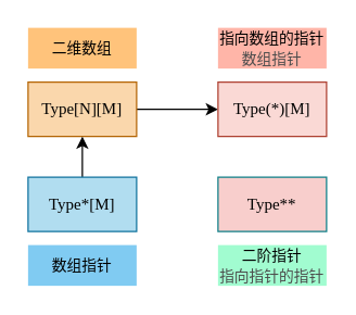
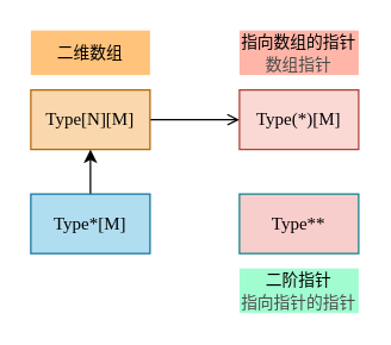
  <mxCell id="0" />
  <mxCell id="1" parent="0" />
- <mxCell id="2" value="" style="edgeStyle=orthogonalEdgeStyle;rounded=0;orthogonalLoop=1;jettySize=auto;html=1;" edge="1" parent="1" source="3" target="4"><mxGeometry relative="1" as="geometry" /></mxCell>
+ <mxCell id="2" value="" style="edgeStyle=orthogonalEdgeStyle;rounded=0;orthogonalLoop=1;jettySize=auto;html=1;endArrow=open;" edge="1" parent="1" source="3" target="4"><mxGeometry relative="1" as="geometry" /></mxCell>
  <mxCell id="3" value="&lt;font face=&quot;consolas&quot;&gt;Type[N][M]&lt;/font&gt;" style="rounded=0;whiteSpace=wrap;html=1;fillColor=#fad7ac;strokeColor=#b46504;" vertex="1" parent="1"><mxGeometry x="20" y="60" width="80" height="40" as="geometry" /></mxCell>
  <mxCell id="4" value="&lt;font face=&quot;consolas&quot;&gt;Type(*)[M]&lt;/font&gt;" style="rounded=0;whiteSpace=wrap;html=1;fillColor=#fad9d5;strokeColor=#ae4132;" vertex="1" parent="1"><mxGeometry x="160" y="60" width="80" height="40" as="geometry" /></mxCell>
  <mxCell id="5" value="" style="edgeStyle=orthogonalEdgeStyle;rounded=0;orthogonalLoop=1;jettySize=auto;html=1;" edge="1" source="6" target="3" parent="1"><mxGeometry relative="1" as="geometry" /></mxCell>
  <mxCell id="6" value="&lt;font face=&quot;consolas&quot;&gt;Type*[M]&lt;/font&gt;" style="rounded=0;whiteSpace=wrap;html=1;fillColor=#b1ddf0;strokeColor=#10739e;" vertex="1" parent="1"><mxGeometry x="20" y="130" width="80" height="40" as="geometry" /></mxCell>
  <mxCell id="7" value="&lt;font face=&quot;consolas&quot;&gt;Type**&lt;/font&gt;" style="rounded=0;whiteSpace=wrap;html=1;fillColor=#f8cecc;strokeColor=#0E8088;" vertex="1" parent="1"><mxGeometry x="160" y="130" width="80" height="40" as="geometry" /></mxCell>
  <mxCell id="8" value="&lt;font style=&quot;font-size: 11px;&quot;&gt;二维数组&lt;/font&gt;" style="text;html=1;strokeColor=none;fillColor=#ffc37b;align=center;verticalAlign=middle;whiteSpace=wrap;rounded=0;" vertex="1" parent="1"><mxGeometry x="20" y="20" width="80" height="30" as="geometry" /></mxCell>
  <mxCell id="9" value="&lt;font style=&quot;font-size: 11px;&quot;&gt;指向数组的指针&lt;br&gt;&lt;font color=&quot;#4d4d4d&quot;&gt;数组指针&lt;/font&gt;&lt;br&gt;&lt;/font&gt;" style="text;html=1;strokeColor=none;fillColor=#ffb5a8;align=center;verticalAlign=middle;whiteSpace=wrap;rounded=0;" vertex="1" parent="1"><mxGeometry x="160" y="20" width="80" height="30" as="geometry" /></mxCell>
- <mxCell id="10" value="&lt;span style=&quot;font-size: 11px;&quot;&gt;数组指针&lt;/span&gt;" style="text;html=1;strokeColor=none;fillColor=#80cbf2;align=center;verticalAlign=middle;whiteSpace=wrap;rounded=0;" vertex="1" parent="1"><mxGeometry x="20" y="180" width="80" height="30" as="geometry" /></mxCell>
  <mxCell id="11" value="&lt;span style=&quot;font-size: 11px;&quot;&gt;二阶指针&lt;br&gt;&lt;font color=&quot;#4d4d4d&quot;&gt;指向指针的指针&lt;/font&gt;&lt;br&gt;&lt;/span&gt;" style="text;html=1;strokeColor=none;fillColor=#a1fcd0;align=center;verticalAlign=middle;whiteSpace=wrap;rounded=0;" vertex="1" parent="1"><mxGeometry x="160" y="180" width="80" height="30" as="geometry" /></mxCell>
